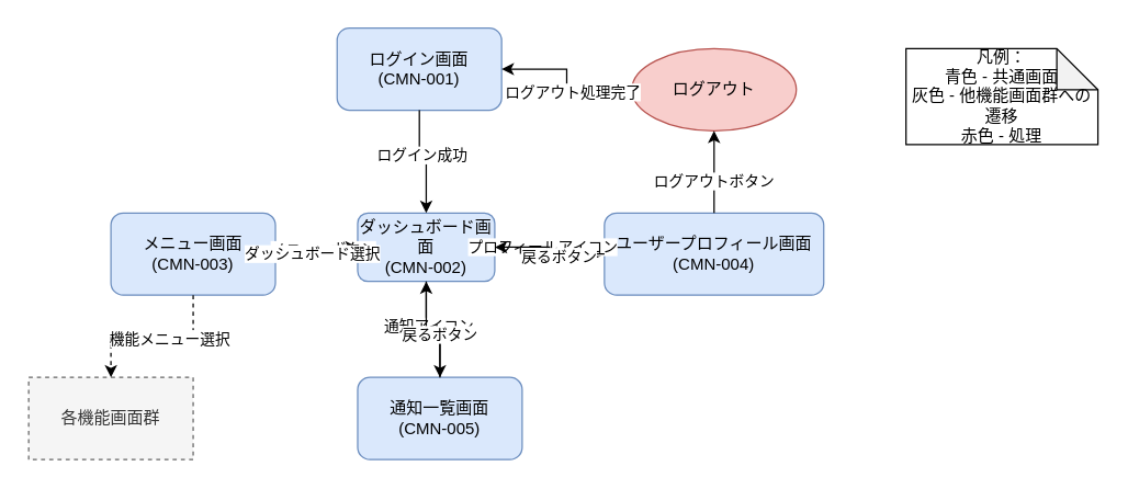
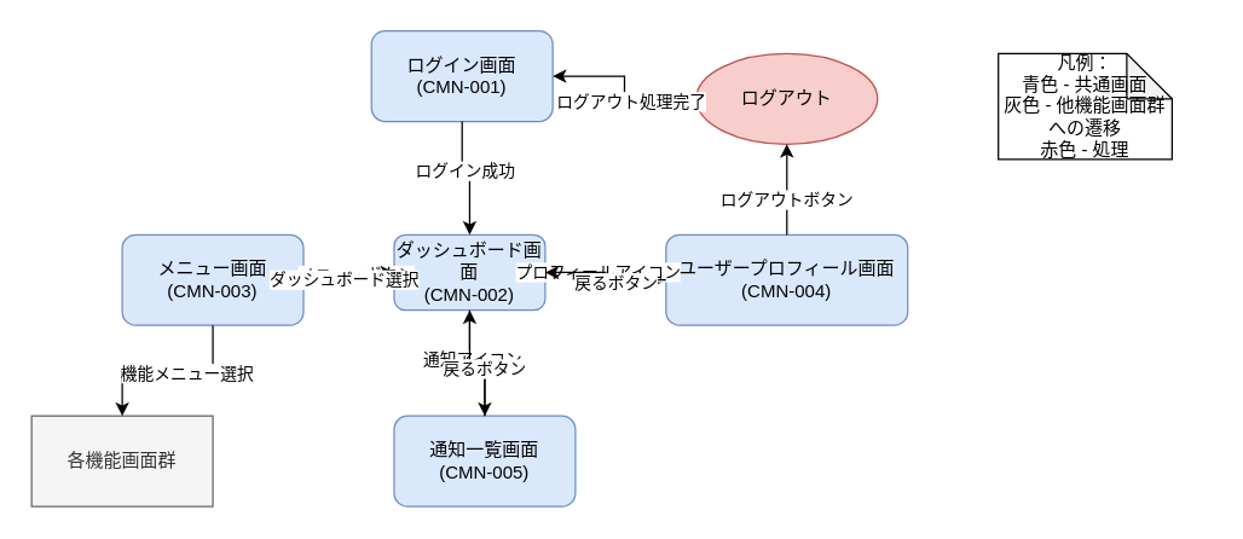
  <mxCell id="0" />
  <mxCell id="1" parent="0" />
  <mxCell id="2" value="ログイン画面&#10;(CMN-001)" style="rounded=1;whiteSpace=wrap;html=1;fillColor=#dae8fc;strokeColor=#6c8ebf;" vertex="1" parent="1"><mxGeometry x="245" y="20" width="120" height="60" as="geometry" /></mxCell>
  <mxCell id="3" value="ダッシュボード画面&#10;(CMN-002)" style="rounded=1;whiteSpace=wrap;html=1;fillColor=#dae8fc;strokeColor=#6c8ebf;" vertex="1" parent="1"><mxGeometry x="260" y="155" width="100" height="50" as="geometry" /></mxCell>
  <mxCell id="4" value="メニュー画面&#10;(CMN-003)" style="rounded=1;whiteSpace=wrap;html=1;fillColor=#dae8fc;strokeColor=#6c8ebf;" vertex="1" parent="1"><mxGeometry x="80" y="155" width="120" height="60" as="geometry" /></mxCell>
  <mxCell id="5" value="ユーザープロフィール画面&#10;(CMN-004)" style="rounded=1;whiteSpace=wrap;html=1;fillColor=#dae8fc;strokeColor=#6c8ebf;" vertex="1" parent="1"><mxGeometry x="440" y="155" width="160" height="60" as="geometry" /></mxCell>
  <mxCell id="6" value="通知一覧画面&#10;(CMN-005)" style="rounded=1;whiteSpace=wrap;html=1;fillColor=#dae8fc;strokeColor=#6c8ebf;" vertex="1" parent="1"><mxGeometry x="260" y="275" width="120" height="60" as="geometry" /></mxCell>
  <mxCell id="7" style="edgeStyle=orthogonalEdgeStyle;rounded=0;orthogonalLoop=1;jettySize=auto;html=1;exitX=0.5;exitY=1;exitDx=0;exitDy=0;entryX=0.5;entryY=0;entryDx=0;entryDy=0;" edge="1" parent="1" source="2" target="3"><mxGeometry relative="1" as="geometry" /></mxCell>
  <mxCell id="8" value="ログイン成功" style="edgeLabel;html=1;align=center;verticalAlign=middle;resizable=0;points=[];" vertex="1" connectable="0" parent="7"><mxGeometry x="-0.2" y="1" relative="1" as="geometry"><mxPoint as="offset" /></mxGeometry></mxCell>
  <mxCell id="9" style="edgeStyle=orthogonalEdgeStyle;rounded=0;orthogonalLoop=1;jettySize=auto;html=1;exitX=0;exitY=0.5;exitDx=0;exitDy=0;entryX=1;entryY=0.5;entryDx=0;entryDy=0;" edge="1" parent="1" source="3" target="4"><mxGeometry relative="1" as="geometry" /></mxCell>
  <mxCell id="10" value="メニューボタン" style="edgeLabel;html=1;align=center;verticalAlign=middle;resizable=0;points=[];" vertex="1" connectable="0" parent="9"><mxGeometry x="-0.2" y="1" relative="1" as="geometry"><mxPoint as="offset" /></mxGeometry></mxCell>
  <mxCell id="11" style="edgeStyle=orthogonalEdgeStyle;rounded=0;orthogonalLoop=1;jettySize=auto;html=1;exitX=1;exitY=0.5;exitDx=0;exitDy=0;entryX=0;entryY=0.5;entryDx=0;entryDy=0;" edge="1" parent="1" source="3" target="5"><mxGeometry relative="1" as="geometry" /></mxCell>
  <mxCell id="12" value="プロフィールアイコン" style="edgeLabel;html=1;align=center;verticalAlign=middle;resizable=0;points=[];" vertex="1" connectable="0" parent="11"><mxGeometry x="-0.2" y="1" relative="1" as="geometry"><mxPoint as="offset" /></mxGeometry></mxCell>
  <mxCell id="13" style="edgeStyle=orthogonalEdgeStyle;rounded=0;orthogonalLoop=1;jettySize=auto;html=1;exitX=0.5;exitY=1;exitDx=0;exitDy=0;entryX=0.5;entryY=0;entryDx=0;entryDy=0;" edge="1" parent="1" source="3" target="6"><mxGeometry relative="1" as="geometry" /></mxCell>
  <mxCell id="14" value="通知アイコン" style="edgeLabel;html=1;align=center;verticalAlign=middle;resizable=0;points=[];" vertex="1" connectable="0" parent="13"><mxGeometry x="-0.2" y="1" relative="1" as="geometry"><mxPoint as="offset" /></mxGeometry></mxCell>
  <mxCell id="15" style="edgeStyle=orthogonalEdgeStyle;rounded=0;orthogonalLoop=1;jettySize=auto;html=1;exitX=1;exitY=0.5;exitDx=0;exitDy=0;entryX=0;entryY=0.5;entryDx=0;entryDy=0;" edge="1" parent="1" source="4" target="3"><mxGeometry relative="1" as="geometry" /></mxCell>
  <mxCell id="16" value="ダッシュボード選択" style="edgeLabel;html=1;align=center;verticalAlign=middle;resizable=0;points=[];" vertex="1" connectable="0" parent="15"><mxGeometry x="-0.2" y="1" relative="1" as="geometry"><mxPoint as="offset" /></mxGeometry></mxCell>
  <mxCell id="17" style="edgeStyle=orthogonalEdgeStyle;rounded=0;orthogonalLoop=1;jettySize=auto;html=1;exitX=0;exitY=0.5;exitDx=0;exitDy=0;entryX=1;entryY=0.5;entryDx=0;entryDy=0;" edge="1" parent="1" source="5" target="3"><mxGeometry relative="1" as="geometry" /></mxCell>
  <mxCell id="18" value="戻るボタン" style="edgeLabel;html=1;align=center;verticalAlign=middle;resizable=0;points=[];" vertex="1" connectable="0" parent="17"><mxGeometry x="-0.2" y="1" relative="1" as="geometry"><mxPoint as="offset" /></mxGeometry></mxCell>
  <mxCell id="19" style="edgeStyle=orthogonalEdgeStyle;rounded=0;orthogonalLoop=1;jettySize=auto;html=1;exitX=0.5;exitY=0;exitDx=0;exitDy=0;entryX=0.5;entryY=1;entryDx=0;entryDy=0;" edge="1" parent="1" source="6" target="3"><mxGeometry relative="1" as="geometry" /></mxCell>
  <mxCell id="20" value="戻るボタン" style="edgeLabel;html=1;align=center;verticalAlign=middle;resizable=0;points=[];" vertex="1" connectable="0" parent="19"><mxGeometry x="-0.2" y="1" relative="1" as="geometry"><mxPoint as="offset" /></mxGeometry></mxCell>
- <mxCell id="21" value="各機能画面群" style="rounded=0;whiteSpace=wrap;html=1;fillColor=#f5f5f5;strokeColor=#666666;fontColor=#333333;dashed=1;" vertex="1" parent="1"><mxGeometry x="20" y="275" width="120" height="60" as="geometry" /></mxCell>
- <mxCell id="22" style="edgeStyle=orthogonalEdgeStyle;rounded=0;orthogonalLoop=1;jettySize=auto;html=1;exitX=0.5;exitY=1;exitDx=0;exitDy=0;entryX=0.5;entryY=0;entryDx=0;entryDy=0;dashed=1;" edge="1" parent="1" source="4" target="21"><mxGeometry relative="1" as="geometry" /></mxCell>
+ <mxCell id="21" value="各機能画面群" style="rounded=0;whiteSpace=wrap;html=1;fillColor=#f5f5f5;strokeColor=#666666;fontColor=#333333;" vertex="1" parent="1"><mxGeometry x="20" y="275" width="120" height="60" as="geometry" /></mxCell>
+ <mxCell id="22" style="edgeStyle=orthogonalEdgeStyle;rounded=0;orthogonalLoop=1;jettySize=auto;html=1;exitX=0.5;exitY=1;exitDx=0;exitDy=0;entryX=0.5;entryY=0;entryDx=0;entryDy=0;" edge="1" parent="1" source="4" target="21"><mxGeometry relative="1" as="geometry" /></mxCell>
  <mxCell id="23" value="機能メニュー選択" style="edgeLabel;html=1;align=center;verticalAlign=middle;resizable=0;points=[];" vertex="1" connectable="0" parent="22"><mxGeometry x="-0.2" y="1" relative="1" as="geometry"><mxPoint as="offset" /></mxGeometry></mxCell>
  <mxCell id="24" value="ログアウト" style="ellipse;whiteSpace=wrap;html=1;fillColor=#f8cecc;strokeColor=#b85450;" vertex="1" parent="1"><mxGeometry x="460" y="35" width="120" height="60" as="geometry" /></mxCell>
  <mxCell id="25" style="edgeStyle=orthogonalEdgeStyle;rounded=0;orthogonalLoop=1;jettySize=auto;html=1;exitX=0.5;exitY=0;exitDx=0;exitDy=0;entryX=0.5;entryY=1;entryDx=0;entryDy=0;" edge="1" parent="1" source="5" target="24"><mxGeometry relative="1" as="geometry" /></mxCell>
  <mxCell id="26" value="ログアウトボタン" style="edgeLabel;html=1;align=center;verticalAlign=middle;resizable=0;points=[];" vertex="1" connectable="0" parent="25"><mxGeometry x="-0.2" y="1" relative="1" as="geometry"><mxPoint as="offset" /></mxGeometry></mxCell>
  <mxCell id="27" style="edgeStyle=orthogonalEdgeStyle;rounded=0;orthogonalLoop=1;jettySize=auto;html=1;exitX=0;exitY=0.5;exitDx=0;exitDy=0;entryX=1;entryY=0.5;entryDx=0;entryDy=0;" edge="1" parent="1" source="24" target="2"><mxGeometry relative="1" as="geometry" /></mxCell>
  <mxCell id="28" value="ログアウト処理完了" style="edgeLabel;html=1;align=center;verticalAlign=middle;resizable=0;points=[];" vertex="1" connectable="0" parent="27"><mxGeometry x="-0.2" y="1" relative="1" as="geometry"><mxPoint as="offset" /></mxGeometry></mxCell>
- <mxCell id="29" value="凡例：&#10;青色 - 共通画面&#10;灰色 - 他機能画面群への遷移&#10;赤色 - 処理" style="shape=note;whiteSpace=wrap;html=1;backgroundOutline=1;darkOpacity=0.05;" vertex="1" parent="1"><mxGeometry x="660" y="35" width="140" height="70" as="geometry" /></mxCell>
+ <mxCell id="29" value="凡例：&#10;青色 - 共通画面&#10;灰色 - 他機能画面群への遷移&#10;赤色 - 処理" style="shape=note;whiteSpace=wrap;html=1;backgroundOutline=1;darkOpacity=0.05;" vertex="1" parent="1"><mxGeometry x="660" y="35" width="115" height="70" as="geometry" /></mxCell>
